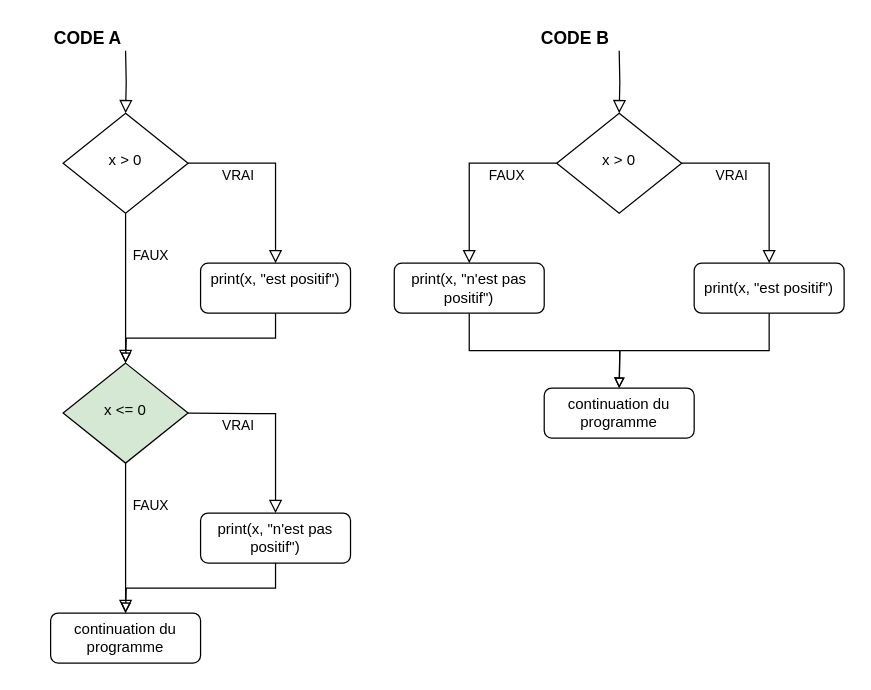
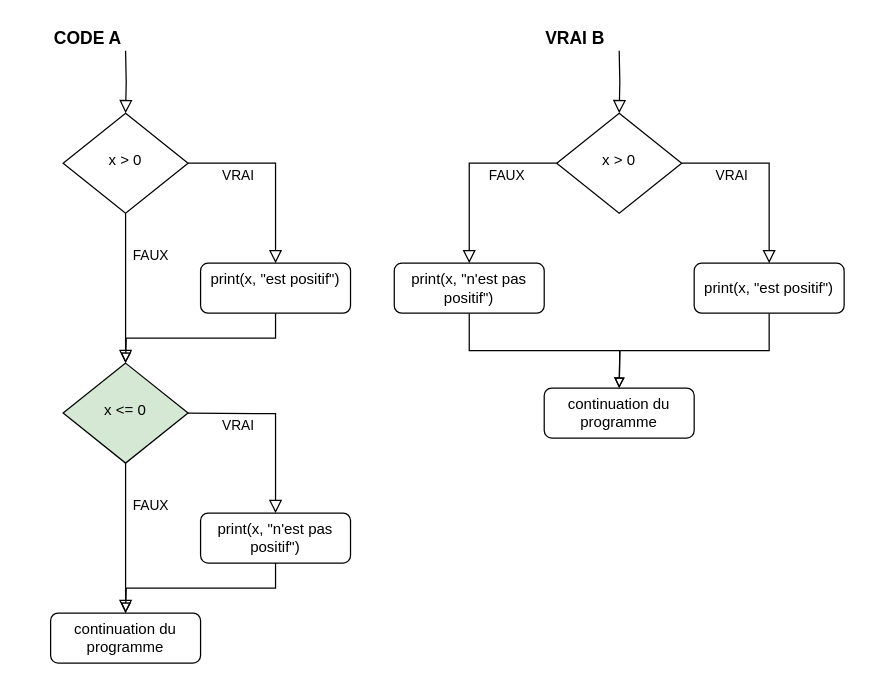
  <mxCell id="0" />
  <mxCell id="1" parent="0" />
  <mxCell id="2" value="" style="rounded=0;html=1;jettySize=auto;orthogonalLoop=1;fontSize=11;endArrow=block;endFill=0;endSize=8;strokeWidth=1;shadow=0;labelBackgroundColor=none;edgeStyle=orthogonalEdgeStyle;" edge="1" parent="1" target="5"><mxGeometry relative="1" as="geometry"><mxPoint x="495" y="40" as="sourcePoint" /></mxGeometry></mxCell>
  <mxCell id="3" value="FAUX" style="rounded=0;html=1;jettySize=auto;orthogonalLoop=1;fontSize=11;endArrow=block;endFill=0;endSize=8;strokeWidth=1;shadow=0;labelBackgroundColor=none;edgeStyle=orthogonalEdgeStyle;entryX=0.5;entryY=0;entryDx=0;entryDy=0;exitX=0;exitY=0.5;exitDx=0;exitDy=0;" edge="1" parent="1" source="5" target="9"><mxGeometry x="-0.467" y="10" relative="1" as="geometry"><mxPoint as="offset" /><mxPoint x="495" y="210" as="targetPoint" /></mxGeometry></mxCell>
  <mxCell id="4" value="VRAI" style="edgeStyle=orthogonalEdgeStyle;rounded=0;html=1;jettySize=auto;orthogonalLoop=1;fontSize=11;endArrow=block;endFill=0;endSize=8;strokeWidth=1;shadow=0;labelBackgroundColor=none;" edge="1" parent="1" source="5" target="7"><mxGeometry x="-0.467" y="-10" relative="1" as="geometry"><mxPoint as="offset" /></mxGeometry></mxCell>
  <mxCell id="5" value="x &amp;gt; 0" style="rhombus;whiteSpace=wrap;html=1;shadow=0;fontFamily=Helvetica;fontSize=12;align=center;strokeWidth=1;spacing=6;spacingTop=-4;" vertex="1" parent="1"><mxGeometry x="445" y="90" width="100" height="80" as="geometry" /></mxCell>
  <mxCell id="6" style="edgeStyle=orthogonalEdgeStyle;rounded=0;orthogonalLoop=1;jettySize=auto;html=1;exitX=0.5;exitY=1;exitDx=0;exitDy=0;endArrow=block;endFill=0;" edge="1" parent="1" source="7"><mxGeometry relative="1" as="geometry"><mxPoint x="495" y="310" as="targetPoint" /></mxGeometry></mxCell>
  <mxCell id="7" value="print(x, &quot;est positif&quot;)" style="rounded=1;whiteSpace=wrap;html=1;fontSize=12;glass=0;strokeWidth=1;shadow=0;" vertex="1" parent="1"><mxGeometry x="555" y="210" width="120" height="40" as="geometry" /></mxCell>
  <mxCell id="8" style="edgeStyle=orthogonalEdgeStyle;rounded=0;orthogonalLoop=1;jettySize=auto;html=1;exitX=0.5;exitY=1;exitDx=0;exitDy=0;endArrow=block;endFill=0;" edge="1" parent="1" source="9"><mxGeometry relative="1" as="geometry"><mxPoint x="495" y="310" as="targetPoint" /></mxGeometry></mxCell>
  <mxCell id="9" value="print(x, &quot;n'est pas positif&quot;)" style="rounded=1;whiteSpace=wrap;html=1;fontSize=12;glass=0;strokeWidth=1;shadow=0;" vertex="1" parent="1"><mxGeometry x="315" y="210" width="120" height="40" as="geometry" /></mxCell>
  <mxCell id="10" value="continuation du programme" style="rounded=1;whiteSpace=wrap;html=1;fontSize=12;glass=0;strokeWidth=1;shadow=0;" vertex="1" parent="1"><mxGeometry x="435" y="310" width="120" height="40" as="geometry" /></mxCell>
  <mxCell id="11" value="" style="rounded=0;html=1;jettySize=auto;orthogonalLoop=1;fontSize=11;endArrow=block;endFill=0;endSize=8;strokeWidth=1;shadow=0;labelBackgroundColor=none;edgeStyle=orthogonalEdgeStyle;" edge="1" parent="1" target="14"><mxGeometry relative="1" as="geometry"><mxPoint x="100" y="40" as="sourcePoint" /></mxGeometry></mxCell>
  <mxCell id="12" value="FAUX" style="rounded=0;html=1;jettySize=auto;orthogonalLoop=1;fontSize=11;endArrow=block;endFill=0;endSize=8;strokeWidth=1;shadow=0;labelBackgroundColor=none;edgeStyle=orthogonalEdgeStyle;exitX=0.5;exitY=1;exitDx=0;exitDy=0;" edge="1" parent="1" source="14" target="18"><mxGeometry x="-0.429" y="20" relative="1" as="geometry"><mxPoint as="offset" /><mxPoint x="-20" y="210" as="targetPoint" /></mxGeometry></mxCell>
  <mxCell id="13" value="VRAI" style="edgeStyle=orthogonalEdgeStyle;rounded=0;html=1;jettySize=auto;orthogonalLoop=1;fontSize=11;endArrow=block;endFill=0;endSize=8;strokeWidth=1;shadow=0;labelBackgroundColor=none;" edge="1" parent="1" source="14" target="16"><mxGeometry x="-0.467" y="-10" relative="1" as="geometry"><mxPoint as="offset" /></mxGeometry></mxCell>
  <mxCell id="14" value="x &amp;gt; 0" style="rhombus;whiteSpace=wrap;html=1;shadow=0;fontFamily=Helvetica;fontSize=12;align=center;strokeWidth=1;spacing=6;spacingTop=-4;" vertex="1" parent="1"><mxGeometry x="50" y="90" width="100" height="80" as="geometry" /></mxCell>
  <mxCell id="15" style="edgeStyle=orthogonalEdgeStyle;rounded=0;orthogonalLoop=1;jettySize=auto;html=1;exitX=0.5;exitY=1;exitDx=0;exitDy=0;endArrow=block;endFill=0;" edge="1" parent="1" source="16"><mxGeometry relative="1" as="geometry"><mxPoint x="100" y="290" as="targetPoint" /></mxGeometry></mxCell>
  <mxCell id="16" value="&#10;print(x, &quot;est positif&quot;)&#10;&#10;" style="rounded=1;whiteSpace=wrap;html=1;fontSize=12;glass=0;strokeWidth=1;shadow=0;" vertex="1" parent="1"><mxGeometry x="160" y="210" width="120" height="40" as="geometry" /></mxCell>
  <mxCell id="17" value="continuation du programme" style="rounded=1;whiteSpace=wrap;html=1;fontSize=12;glass=0;strokeWidth=1;shadow=0;" vertex="1" parent="1"><mxGeometry x="40" y="490" width="120" height="40" as="geometry" /></mxCell>
  <mxCell id="18" value="x &amp;lt;= 0" style="rhombus;whiteSpace=wrap;html=1;shadow=0;fontFamily=Helvetica;fontSize=12;align=center;strokeWidth=1;spacing=6;spacingTop=-4;fillColor=#d5e8d4;" vertex="1" parent="1"><mxGeometry x="50" y="290" width="100" height="80" as="geometry" /></mxCell>
  <mxCell id="19" value="FAUX" style="rounded=0;html=1;jettySize=auto;orthogonalLoop=1;fontSize=11;endArrow=block;endFill=0;endSize=8;strokeWidth=1;shadow=0;labelBackgroundColor=none;edgeStyle=orthogonalEdgeStyle;exitX=0.5;exitY=1;exitDx=0;exitDy=0;" edge="1" parent="1"><mxGeometry x="-0.429" y="20" relative="1" as="geometry"><mxPoint as="offset" /><mxPoint x="100" y="490" as="targetPoint" /><mxPoint x="100" y="370" as="sourcePoint" /></mxGeometry></mxCell>
  <mxCell id="20" value="VRAI" style="edgeStyle=orthogonalEdgeStyle;rounded=0;html=1;jettySize=auto;orthogonalLoop=1;fontSize=11;endArrow=block;endFill=0;endSize=8;strokeWidth=1;shadow=0;labelBackgroundColor=none;" edge="1" parent="1" target="22"><mxGeometry x="-0.467" y="-10" relative="1" as="geometry"><mxPoint as="offset" /><mxPoint x="150" y="330" as="sourcePoint" /></mxGeometry></mxCell>
  <mxCell id="21" style="edgeStyle=orthogonalEdgeStyle;rounded=0;orthogonalLoop=1;jettySize=auto;html=1;exitX=0.5;exitY=1;exitDx=0;exitDy=0;endArrow=block;endFill=0;" edge="1" parent="1" source="22"><mxGeometry relative="1" as="geometry"><mxPoint x="100" y="490" as="targetPoint" /></mxGeometry></mxCell>
  <mxCell id="22" value="print(x, &quot;n'est pas positif&quot;)" style="rounded=1;whiteSpace=wrap;html=1;fontSize=12;glass=0;strokeWidth=1;shadow=0;" vertex="1" parent="1"><mxGeometry x="160" y="410" width="120" height="40" as="geometry" /></mxCell>
  <mxCell id="23" value="&lt;font style=&quot;font-size: 14px&quot;&gt;&lt;b&gt;CODE A&lt;/b&gt;&lt;/font&gt;" style="text;html=1;strokeColor=none;fillColor=none;align=center;verticalAlign=middle;whiteSpace=wrap;rounded=0;" vertex="1" parent="1"><mxGeometry x="20" y="20" width="100" height="20" as="geometry" /></mxCell>
- <mxCell id="24" value="&lt;font style=&quot;font-size: 14px&quot;&gt;&lt;b&gt;CODE B&lt;/b&gt;&lt;/font&gt;" style="text;html=1;strokeColor=none;fillColor=none;align=center;verticalAlign=middle;whiteSpace=wrap;rounded=0;" vertex="1" parent="1"><mxGeometry x="410" y="20" width="100" height="20" as="geometry" /></mxCell>
+ <mxCell id="24" value="&lt;font style=&quot;font-size: 14px&quot;&gt;&lt;b&gt;VRAI B&lt;/b&gt;&lt;/font&gt;" style="text;html=1;strokeColor=none;fillColor=none;align=center;verticalAlign=middle;whiteSpace=wrap;rounded=0;" vertex="1" parent="1"><mxGeometry x="410" y="20" width="100" height="20" as="geometry" /></mxCell>
